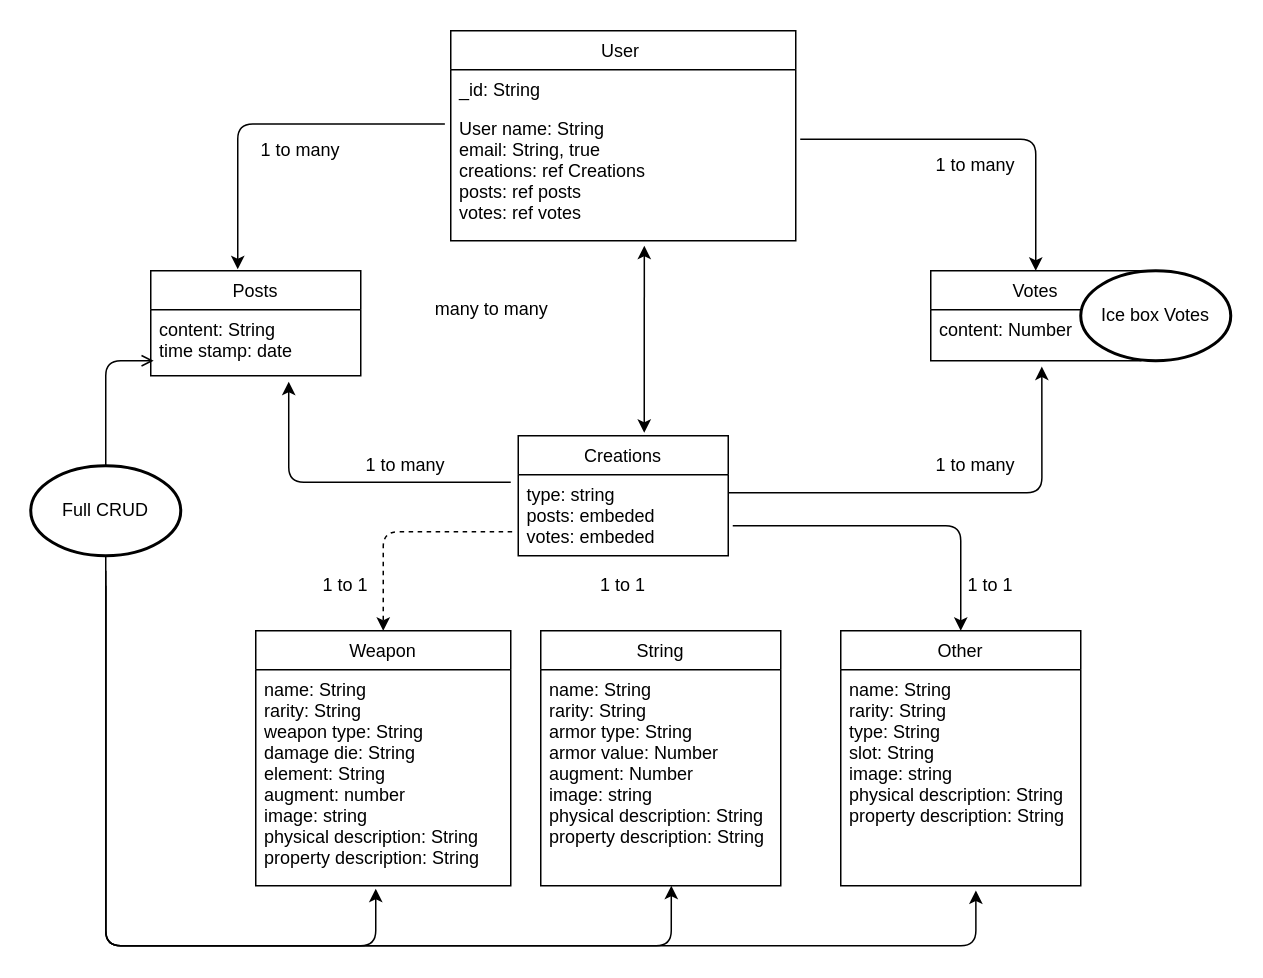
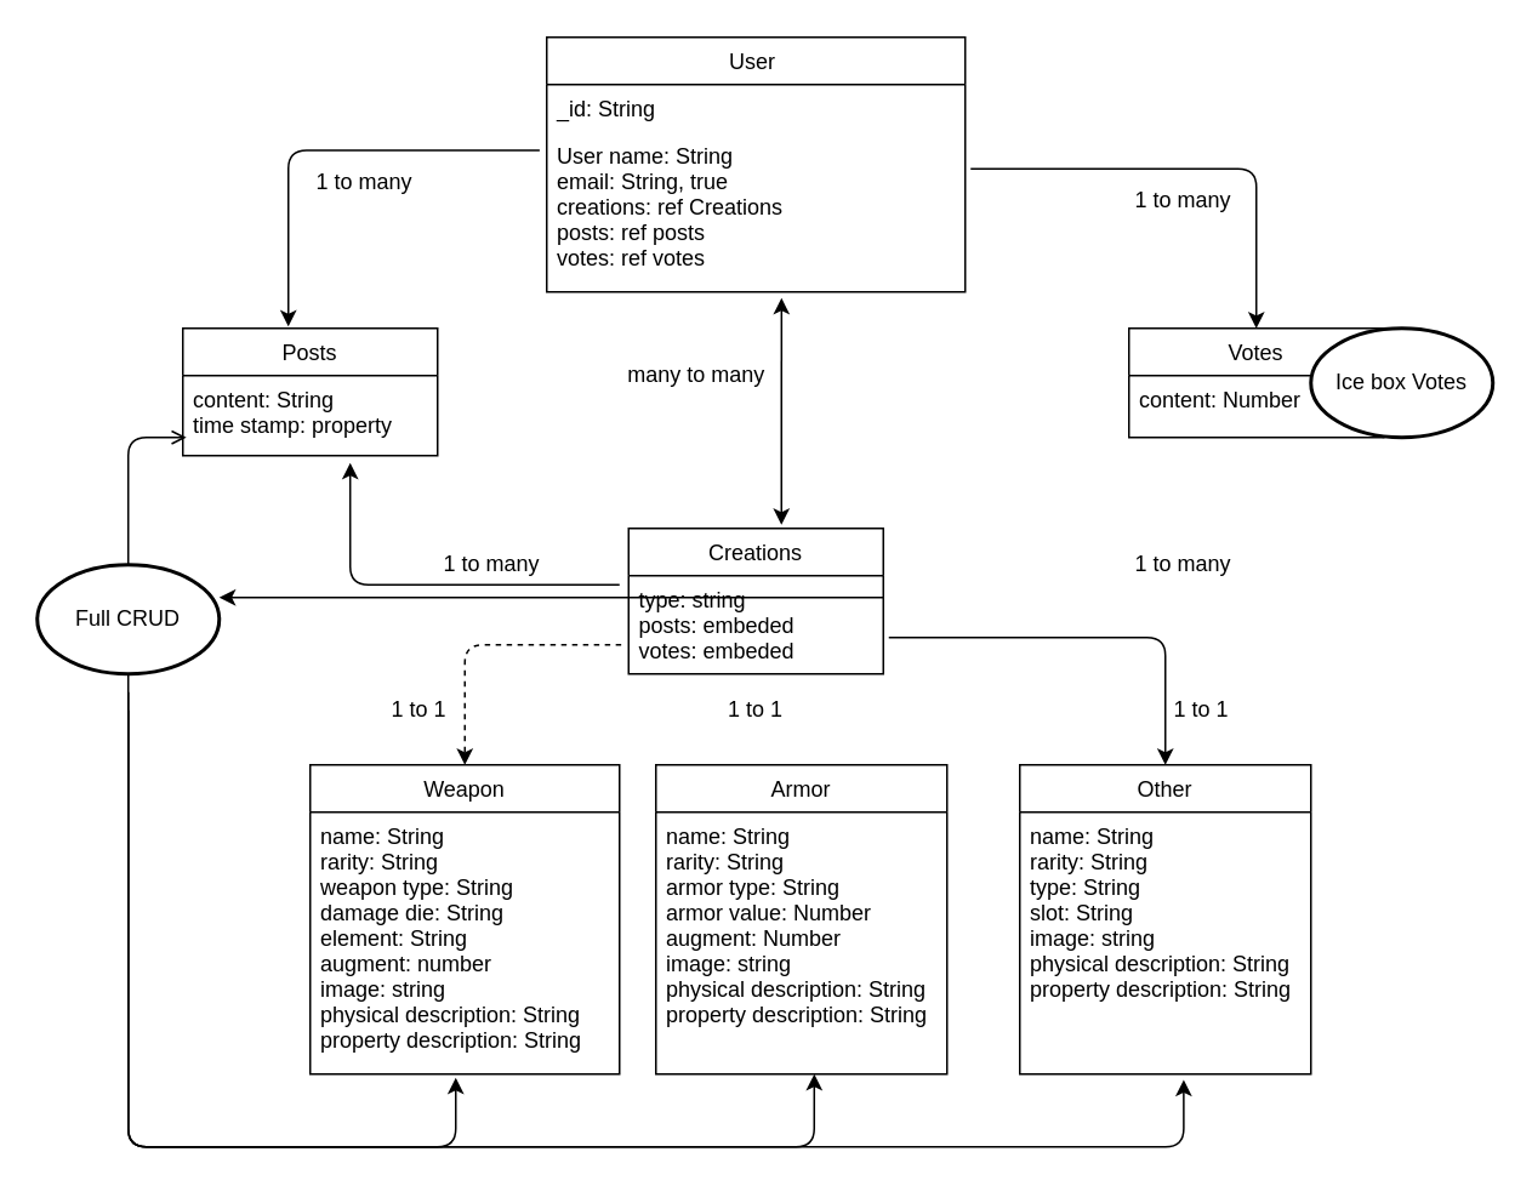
  <mxCell id="0" />
  <mxCell id="1" parent="0" />
  <mxCell id="2" value="User " style="swimlane;fontStyle=0;childLayout=stackLayout;horizontal=1;startSize=26;fillColor=none;horizontalStack=0;resizeParent=1;resizeParentMax=0;resizeLast=0;collapsible=1;marginBottom=0;" vertex="1" parent="1"><mxGeometry x="300" y="20" width="230" height="140" as="geometry" /></mxCell>
  <mxCell id="3" value="_id: String&#10;" style="text;strokeColor=none;fillColor=none;align=left;verticalAlign=top;spacingLeft=4;spacingRight=4;overflow=hidden;rotatable=0;points=[[0,0.5],[1,0.5]];portConstraint=eastwest;" vertex="1" parent="2"><mxGeometry y="26" width="230" height="26" as="geometry" /></mxCell>
  <mxCell id="4" value="User name: String&#10;email: String, true&#10;creations: ref Creations&#10;posts: ref posts&#10;votes: ref votes" style="text;strokeColor=none;fillColor=none;align=left;verticalAlign=top;spacingLeft=4;spacingRight=4;overflow=hidden;rotatable=0;points=[[0,0.5],[1,0.5]];portConstraint=eastwest;" vertex="1" parent="2"><mxGeometry y="52" width="230" height="88" as="geometry" /></mxCell>
  <mxCell id="5" value="Posts" style="swimlane;fontStyle=0;childLayout=stackLayout;horizontal=1;startSize=26;fillColor=none;horizontalStack=0;resizeParent=1;resizeParentMax=0;resizeLast=0;collapsible=1;marginBottom=0;" vertex="1" parent="1"><mxGeometry x="100" y="180" width="140" height="70" as="geometry" /></mxCell>
- <mxCell id="6" value="content: String&#10;time stamp: date" style="text;strokeColor=none;fillColor=none;align=left;verticalAlign=top;spacingLeft=4;spacingRight=4;overflow=hidden;rotatable=0;points=[[0,0.5],[1,0.5]];portConstraint=eastwest;" vertex="1" parent="5"><mxGeometry y="26" width="140" height="44" as="geometry" /></mxCell>
+ <mxCell id="6" value="content: String&#10;time stamp: property" style="text;strokeColor=none;fillColor=none;align=left;verticalAlign=top;spacingLeft=4;spacingRight=4;overflow=hidden;rotatable=0;points=[[0,0.5],[1,0.5]];portConstraint=eastwest;" vertex="1" parent="5"><mxGeometry y="26" width="140" height="44" as="geometry" /></mxCell>
  <mxCell id="7" value="" style="edgeStyle=elbowEdgeStyle;elbow=horizontal;endArrow=classic;html=1;exitX=-0.017;exitY=0.115;exitDx=0;exitDy=0;exitPerimeter=0;entryX=0.414;entryY=-0.014;entryDx=0;entryDy=0;entryPerimeter=0;" edge="1" parent="1" source="4" target="5"><mxGeometry width="50" height="50" relative="1" as="geometry"><mxPoint x="440" y="320" as="sourcePoint" /><mxPoint x="160" y="140" as="targetPoint" /><Array as="points"><mxPoint x="158" y="140" /><mxPoint x="160" y="90" /></Array></mxGeometry></mxCell>
  <mxCell id="8" value="1 to many" style="text;html=1;strokeColor=none;fillColor=none;align=center;verticalAlign=middle;whiteSpace=wrap;rounded=0;" vertex="1" parent="1"><mxGeometry x="170" y="90" width="60" height="20" as="geometry" /></mxCell>
  <mxCell id="9" value="Creations" style="swimlane;fontStyle=0;childLayout=stackLayout;horizontal=1;startSize=26;fillColor=none;horizontalStack=0;resizeParent=1;resizeParentMax=0;resizeLast=0;collapsible=1;marginBottom=0;" vertex="1" parent="1"><mxGeometry x="345" y="290" width="140" height="80" as="geometry" /></mxCell>
  <mxCell id="10" value="type: string&#10;posts: embeded&#10;votes: embeded" style="text;strokeColor=none;fillColor=none;align=left;verticalAlign=top;spacingLeft=4;spacingRight=4;overflow=hidden;rotatable=0;points=[[0,0.5],[1,0.5]];portConstraint=eastwest;" vertex="1" parent="9"><mxGeometry y="26" width="140" height="54" as="geometry" /></mxCell>
  <mxCell id="11" value="" style="edgeStyle=segmentEdgeStyle;endArrow=classic;html=1;entryX=0.657;entryY=1.091;entryDx=0;entryDy=0;entryPerimeter=0;" edge="1" parent="1" target="6"><mxGeometry width="50" height="50" relative="1" as="geometry"><mxPoint x="340" y="321" as="sourcePoint" /><mxPoint x="490" y="260" as="targetPoint" /></mxGeometry></mxCell>
  <mxCell id="12" value="1 to many" style="text;html=1;strokeColor=none;fillColor=none;align=center;verticalAlign=middle;whiteSpace=wrap;rounded=0;" vertex="1" parent="1"><mxGeometry x="240" y="300" width="60" height="20" as="geometry" /></mxCell>
  <mxCell id="13" value="Other" style="swimlane;fontStyle=0;childLayout=stackLayout;horizontal=1;startSize=26;fillColor=none;horizontalStack=0;resizeParent=1;resizeParentMax=0;resizeLast=0;collapsible=1;marginBottom=0;" vertex="1" parent="1"><mxGeometry x="560" y="420" width="160" height="170" as="geometry" /></mxCell>
  <mxCell id="14" value="name: String&#10;rarity: String&#10;type: String&#10;slot: String&#10;image: string&#10;physical description: String&#10;property description: String&#10;" style="text;strokeColor=none;fillColor=none;align=left;verticalAlign=top;spacingLeft=4;spacingRight=4;overflow=hidden;rotatable=0;points=[[0,0.5],[1,0.5]];portConstraint=eastwest;" vertex="1" parent="13"><mxGeometry y="26" width="160" height="144" as="geometry" /></mxCell>
- <mxCell id="15" value="String" style="swimlane;fontStyle=0;childLayout=stackLayout;horizontal=1;startSize=26;fillColor=none;horizontalStack=0;resizeParent=1;resizeParentMax=0;resizeLast=0;collapsible=1;marginBottom=0;" vertex="1" parent="1"><mxGeometry x="360" y="420" width="160" height="170" as="geometry" /></mxCell>
+ <mxCell id="15" value="Armor" style="swimlane;fontStyle=0;childLayout=stackLayout;horizontal=1;startSize=26;fillColor=none;horizontalStack=0;resizeParent=1;resizeParentMax=0;resizeLast=0;collapsible=1;marginBottom=0;" vertex="1" parent="1"><mxGeometry x="360" y="420" width="160" height="170" as="geometry" /></mxCell>
  <mxCell id="16" value="name: String&#10;rarity: String&#10;armor type: String&#10;armor value: Number&#10;augment: Number&#10;image: string&#10;physical description: String&#10;property description: String" style="text;strokeColor=none;fillColor=none;align=left;verticalAlign=top;spacingLeft=4;spacingRight=4;overflow=hidden;rotatable=0;points=[[0,0.5],[1,0.5]];portConstraint=eastwest;" vertex="1" parent="15"><mxGeometry y="26" width="160" height="144" as="geometry" /></mxCell>
  <mxCell id="17" value="Weapon" style="swimlane;fontStyle=0;childLayout=stackLayout;horizontal=1;startSize=26;fillColor=none;horizontalStack=0;resizeParent=1;resizeParentMax=0;resizeLast=0;collapsible=1;marginBottom=0;" vertex="1" parent="1"><mxGeometry x="170" y="420" width="170" height="170" as="geometry" /></mxCell>
  <mxCell id="18" value="name: String&#10;rarity: String&#10;weapon type: String&#10;damage die: String&#10;element: String&#10;augment: number&#10;image: string&#10;physical description: String&#10;property description: String" style="text;strokeColor=none;fillColor=none;align=left;verticalAlign=top;spacingLeft=4;spacingRight=4;overflow=hidden;rotatable=0;points=[[0,0.5],[1,0.5]];portConstraint=eastwest;" vertex="1" parent="17"><mxGeometry y="26" width="170" height="144" as="geometry" /></mxCell>
  <mxCell id="19" value="" style="edgeStyle=segmentEdgeStyle;endArrow=classic;html=1;entryX=0.5;entryY=0;entryDx=0;entryDy=0;" edge="1" parent="1" target="13"><mxGeometry width="50" height="50" relative="1" as="geometry"><mxPoint x="488" y="350" as="sourcePoint" /><mxPoint x="490" y="260" as="targetPoint" /></mxGeometry></mxCell>
  <mxCell id="20" value="" style="edgeStyle=segmentEdgeStyle;endArrow=classic;html=1;entryX=0.5;entryY=0;entryDx=0;entryDy=0;entryPerimeter=0;exitX=-0.029;exitY=0.704;exitDx=0;exitDy=0;exitPerimeter=0;dashed=1;" edge="1" parent="1" source="10" target="17"><mxGeometry width="50" height="50" relative="1" as="geometry"><mxPoint x="440" y="310" as="sourcePoint" /><mxPoint x="490" y="260" as="targetPoint" /></mxGeometry></mxCell>
  <mxCell id="21" value="1 to 1&lt;span style=&quot;color: rgba(0 , 0 , 0 , 0) ; font-family: monospace ; font-size: 0px&quot;&gt;%3CmxGraphModel%3E%3Croot%3E%3CmxCell%20id%3D%220%22%2F%3E%3CmxCell%20id%3D%221%22%20parent%3D%220%22%2F%3E%3CmxCell%20id%3D%222%22%20value%3D%221%20to%20many%22%20style%3D%22text%3Bhtml%3D1%3BstrokeColor%3Dnone%3BfillColor%3Dnone%3Balign%3Dcenter%3BverticalAlign%3Dmiddle%3BwhiteSpace%3Dwrap%3Brounded%3D0%3B%22%20vertex%3D%221%22%20parent%3D%221%22%3E%3CmxGeometry%20x%3D%22180%22%20y%3D%22110%22%20width%3D%2260%22%20height%3D%2220%22%20as%3D%22geometry%22%2F%3E%3C%2FmxCell%3E%3C%2Froot%3E%3C%2FmxGraphModel%3E&lt;/span&gt;&lt;span style=&quot;color: rgba(0 , 0 , 0 , 0) ; font-family: monospace ; font-size: 0px&quot;&gt;%3CmxGraphModel%3E%3Croot%3E%3CmxCell%20id%3D%220%22%2F%3E%3CmxCell%20id%3D%221%22%20parent%3D%220%22%2F%3E%3CmxCell%20id%3D%222%22%20value%3D%221%20to%20many%22%20style%3D%22text%3Bhtml%3D1%3BstrokeColor%3Dnone%3BfillColor%3Dnone%3Balign%3Dcenter%3BverticalAlign%3Dmiddle%3BwhiteSpace%3Dwrap%3Brounded%3D0%3B%22%20vertex%3D%221%22%20parent%3D%221%22%3E%3CmxGeometry%20x%3D%22180%22%20y%3D%22110%22%20width%3D%2260%22%20height%3D%2220%22%20as%3D%22geometry%22%2F%3E%3C%2FmxCell%3E%3C%2Froot%3E%3C%2FmxGraphModel%3E&lt;/span&gt;" style="text;html=1;strokeColor=none;fillColor=none;align=center;verticalAlign=middle;whiteSpace=wrap;rounded=0;" vertex="1" parent="1"><mxGeometry x="630" y="380" width="60" height="20" as="geometry" /></mxCell>
  <mxCell id="22" value="1 to 1&lt;span style=&quot;color: rgba(0 , 0 , 0 , 0) ; font-family: monospace ; font-size: 0px&quot;&gt;%3CmxGraphModel%3E%3Croot%3E%3CmxCell%20id%3D%220%22%2F%3E%3CmxCell%20id%3D%221%22%20parent%3D%220%22%2F%3E%3CmxCell%20id%3D%222%22%20value%3D%221%20to%20many%22%20style%3D%22text%3Bhtml%3D1%3BstrokeColor%3Dnone%3BfillColor%3Dnone%3Balign%3Dcenter%3BverticalAlign%3Dmiddle%3BwhiteSpace%3Dwrap%3Brounded%3D0%3B%22%20vertex%3D%221%22%20parent%3D%221%22%3E%3CmxGeometry%20x%3D%22180%22%20y%3D%22110%22%20width%3D%2260%22%20height%3D%2220%22%20as%3D%22geometry%22%2F%3E%3C%2FmxCell%3E%3C%2Froot%3E%3C%2FmxGraphModel%3E&lt;/span&gt;&lt;span style=&quot;color: rgba(0 , 0 , 0 , 0) ; font-family: monospace ; font-size: 0px&quot;&gt;%3CmxGraphModel%3E%3Croot%3E%3CmxCell%20id%3D%220%22%2F%3E%3CmxCell%20id%3D%221%22%20parent%3D%220%22%2F%3E%3CmxCell%20id%3D%222%22%20value%3D%221%20to%20many%22%20style%3D%22text%3Bhtml%3D1%3BstrokeColor%3Dnone%3BfillColor%3Dnone%3Balign%3Dcenter%3BverticalAlign%3Dmiddle%3BwhiteSpace%3Dwrap%3Brounded%3D0%3B%22%20vertex%3D%221%22%20parent%3D%221%22%3E%3CmxGeometry%20x%3D%22180%22%20y%3D%22110%22%20width%3D%2260%22%20height%3D%2220%22%20as%3D%22geometry%22%2F%3E%3C%2FmxCell%3E%3C%2Froot%3E%3C%2FmxGraphModel%3E&lt;/span&gt;" style="text;html=1;strokeColor=none;fillColor=none;align=center;verticalAlign=middle;whiteSpace=wrap;rounded=0;" vertex="1" parent="1"><mxGeometry x="385" y="380" width="60" height="20" as="geometry" /></mxCell>
  <mxCell id="23" value="1 to 1&lt;span style=&quot;color: rgba(0 , 0 , 0 , 0) ; font-family: monospace ; font-size: 0px&quot;&gt;%3CmxGraphModel%3E%3Croot%3E%3CmxCell%20id%3D%220%22%2F%3E%3CmxCell%20id%3D%221%22%20parent%3D%220%22%2F%3E%3CmxCell%20id%3D%222%22%20value%3D%221%20to%20many%22%20style%3D%22text%3Bhtml%3D1%3BstrokeColor%3Dnone%3BfillColor%3Dnone%3Balign%3Dcenter%3BverticalAlign%3Dmiddle%3BwhiteSpace%3Dwrap%3Brounded%3D0%3B%22%20vertex%3D%221%22%20parent%3D%221%22%3E%3CmxGeometry%20x%3D%22180%22%20y%3D%22110%22%20width%3D%2260%22%20height%3D%2220%22%20as%3D%22geometry%22%2F%3E%3C%2FmxCell%3E%3C%2Froot%3E%3C%2FmxGraphModel%3E&lt;/span&gt;&lt;span style=&quot;color: rgba(0 , 0 , 0 , 0) ; font-family: monospace ; font-size: 0px&quot;&gt;%3CmxGraphModel%3E%3Croot%3E%3CmxCell%20id%3D%220%22%2F%3E%3CmxCell%20id%3D%221%22%20parent%3D%220%22%2F%3E%3CmxCell%20id%3D%222%22%20value%3D%221%20to%20many%22%20style%3D%22text%3Bhtml%3D1%3BstrokeColor%3Dnone%3BfillColor%3Dnone%3Balign%3Dcenter%3BverticalAlign%3Dmiddle%3BwhiteSpace%3Dwrap%3Brounded%3D0%3B%22%20vertex%3D%221%22%20parent%3D%221%22%3E%3CmxGeometry%20x%3D%22180%22%20y%3D%22110%22%20width%3D%2260%22%20height%3D%2220%22%20as%3D%22geometry%22%2F%3E%3C%2FmxCell%3E%3C%2Froot%3E%3C%2FmxGraphModel%3E&lt;/span&gt;" style="text;html=1;strokeColor=none;fillColor=none;align=center;verticalAlign=middle;whiteSpace=wrap;rounded=0;" vertex="1" parent="1"><mxGeometry x="200" y="380" width="60" height="20" as="geometry" /></mxCell>
  <mxCell id="24" value="Votes" style="swimlane;fontStyle=0;childLayout=stackLayout;horizontal=1;startSize=26;horizontalStack=0;resizeParent=1;resizeParentMax=0;resizeLast=0;collapsible=1;marginBottom=0;" vertex="1" parent="1"><mxGeometry x="620" y="180" width="140" height="60" as="geometry" /></mxCell>
  <mxCell id="25" value="content: Number" style="text;strokeColor=none;fillColor=none;align=left;verticalAlign=top;spacingLeft=4;spacingRight=4;overflow=hidden;rotatable=0;points=[[0,0.5],[1,0.5]];portConstraint=eastwest;" vertex="1" parent="24"><mxGeometry y="26" width="140" height="34" as="geometry" /></mxCell>
  <mxCell id="26" value="" style="edgeStyle=segmentEdgeStyle;endArrow=classic;html=1;exitX=1.013;exitY=0.231;exitDx=0;exitDy=0;exitPerimeter=0;entryX=0.5;entryY=0;entryDx=0;entryDy=0;" edge="1" parent="1" source="4" target="24"><mxGeometry width="50" height="50" relative="1" as="geometry"><mxPoint x="630" y="100" as="sourcePoint" /><mxPoint x="680" y="50" as="targetPoint" /></mxGeometry></mxCell>
  <mxCell id="27" value="1 to many" style="text;html=1;strokeColor=none;fillColor=none;align=center;verticalAlign=middle;whiteSpace=wrap;rounded=0;" vertex="1" parent="1"><mxGeometry x="620" y="100" width="60" height="20" as="geometry" /></mxCell>
- <mxCell id="28" value="" style="edgeStyle=segmentEdgeStyle;endArrow=classic;html=1;entryX=0.529;entryY=1.115;entryDx=0;entryDy=0;entryPerimeter=0;exitX=1;exitY=0.222;exitDx=0;exitDy=0;exitPerimeter=0;" edge="1" parent="1" source="10" target="25"><mxGeometry width="50" height="50" relative="1" as="geometry"><mxPoint x="440" y="310" as="sourcePoint" /><mxPoint x="490" y="260" as="targetPoint" /></mxGeometry></mxCell>
+ <mxCell id="28" value="" style="edgeStyle=segmentEdgeStyle;endArrow=classic;html=1;exitX=1;exitY=0.222;exitDx=0;exitDy=0;exitPerimeter=0;" edge="1" parent="1" source="10" target="32"><mxGeometry width="50" height="50" relative="1" as="geometry"><mxPoint x="440" y="310" as="sourcePoint" /><mxPoint x="490" y="260" as="targetPoint" /></mxGeometry></mxCell>
  <mxCell id="29" value="1 to many" style="text;html=1;strokeColor=none;fillColor=none;align=center;verticalAlign=middle;whiteSpace=wrap;rounded=0;" vertex="1" parent="1"><mxGeometry x="620" y="300" width="60" height="20" as="geometry" /></mxCell>
  <mxCell id="30" value="" style="endArrow=classic;startArrow=classic;html=1;entryX=0.561;entryY=1.038;entryDx=0;entryDy=0;entryPerimeter=0;" edge="1" parent="1" target="4"><mxGeometry width="50" height="50" relative="1" as="geometry"><mxPoint x="429" y="288" as="sourcePoint" /><mxPoint x="490" y="260" as="targetPoint" /></mxGeometry></mxCell>
- <mxCell id="31" value="many to many" style="text;html=1;strokeColor=none;fillColor=none;align=center;verticalAlign=middle;whiteSpace=wrap;rounded=0;" vertex="1" parent="1"><mxGeometry x="285" y="196" width="85" height="20" as="geometry" /></mxCell>
+ <mxCell id="31" value="many to many" style="text;html=1;strokeColor=none;fillColor=none;align=center;verticalAlign=middle;whiteSpace=wrap;rounded=0;" vertex="1" parent="1"><mxGeometry x="340" y="196" width="85" height="20" as="geometry" /></mxCell>
  <mxCell id="32" value="Full CRUD" style="strokeWidth=2;html=1;shape=mxgraph.flowchart.start_1;whiteSpace=wrap;" vertex="1" parent="1"><mxGeometry x="20" y="310" width="100" height="60" as="geometry" /></mxCell>
  <mxCell id="33" value="" style="edgeStyle=segmentEdgeStyle;endArrow=open;html=1;exitX=0.5;exitY=0;exitDx=0;exitDy=0;exitPerimeter=0;entryX=0.014;entryY=0.773;entryDx=0;entryDy=0;entryPerimeter=0;" edge="1" parent="1" source="32" target="6"><mxGeometry width="50" height="50" relative="1" as="geometry"><mxPoint x="20" y="231" as="sourcePoint" /><mxPoint x="70" y="190" as="targetPoint" /><Array as="points"><mxPoint x="70" y="240" /></Array></mxGeometry></mxCell>
  <mxCell id="34" value="" style="edgeStyle=segmentEdgeStyle;endArrow=classic;html=1;exitX=0.5;exitY=1;exitDx=0;exitDy=0;exitPerimeter=0;" edge="1" parent="1" source="32"><mxGeometry width="50" height="50" relative="1" as="geometry"><mxPoint x="60" y="630" as="sourcePoint" /><mxPoint x="250" y="592" as="targetPoint" /><Array as="points"><mxPoint x="70" y="630" /><mxPoint x="250" y="630" /></Array></mxGeometry></mxCell>
  <mxCell id="35" value="" style="edgeStyle=segmentEdgeStyle;endArrow=classic;html=1;entryX=0.544;entryY=1;entryDx=0;entryDy=0;entryPerimeter=0;" edge="1" parent="1" target="16"><mxGeometry width="50" height="50" relative="1" as="geometry"><mxPoint x="70" y="380" as="sourcePoint" /><mxPoint x="390" y="590" as="targetPoint" /><Array as="points"><mxPoint x="70" y="630" /><mxPoint x="447" y="630" /></Array></mxGeometry></mxCell>
  <mxCell id="36" value="" style="edgeStyle=segmentEdgeStyle;endArrow=classic;html=1;entryX=0.563;entryY=1.022;entryDx=0;entryDy=0;entryPerimeter=0;" edge="1" parent="1" target="14"><mxGeometry width="50" height="50" relative="1" as="geometry"><mxPoint x="70" y="390" as="sourcePoint" /><mxPoint x="270" y="600" as="targetPoint" /><Array as="points"><mxPoint x="70" y="390" /><mxPoint x="70" y="630" /><mxPoint x="650" y="630" /></Array></mxGeometry></mxCell>
  <mxCell id="37" value="Ice box Votes" style="strokeWidth=2;html=1;shape=mxgraph.flowchart.start_1;whiteSpace=wrap;" vertex="1" parent="1"><mxGeometry x="720" y="180" width="100" height="60" as="geometry" /></mxCell>
